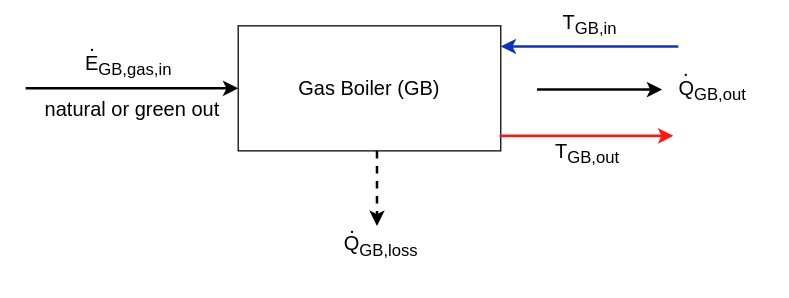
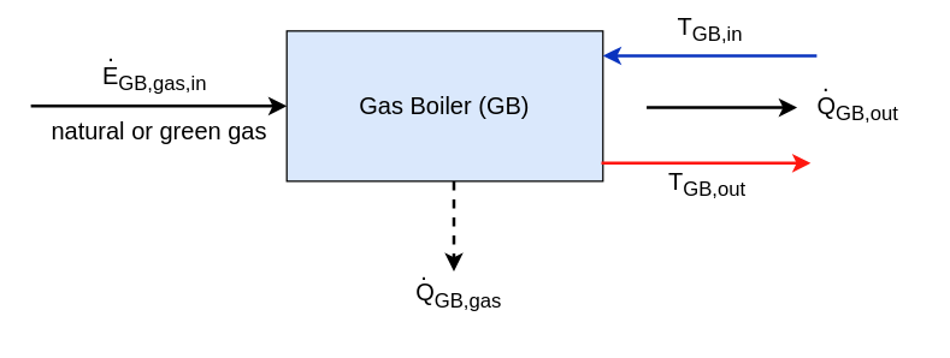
  <mxCell id="0" />
  <mxCell id="1" parent="0" />
  <mxCell id="2" value="" style="endArrow=classic;html=1;rounded=0;fontSize=16;entryX=0;entryY=0.5;entryDx=0;entryDy=0;strokeWidth=2;" edge="1" parent="1" target="12"><mxGeometry width="50" height="50" relative="1" as="geometry"><mxPoint x="20" y="70" as="sourcePoint" /><mxPoint x="130" y="60" as="targetPoint" /></mxGeometry></mxCell>
- <mxCell id="3" value="natural or green out" style="text;html=1;align=center;verticalAlign=middle;resizable=0;points=[];autosize=1;strokeColor=none;fillColor=none;fontSize=16;" vertex="1" parent="1"><mxGeometry x="20" y="72" width="170" height="30" as="geometry" /></mxCell>
+ <mxCell id="3" value="natural or green gas" style="text;html=1;align=center;verticalAlign=middle;resizable=0;points=[];autosize=1;strokeColor=none;fillColor=none;fontSize=16;" vertex="1" parent="1"><mxGeometry x="20" y="72" width="170" height="30" as="geometry" /></mxCell>
  <mxCell id="4" value="&lt;font style=&quot;font-size: 16px;&quot;&gt;E&lt;sub&gt;GB,g&lt;/sub&gt;&lt;sub style=&quot;&quot;&gt;as,in&lt;/sub&gt;&lt;/font&gt;" style="text;html=1;align=center;verticalAlign=middle;resizable=0;points=[];autosize=1;strokeColor=none;fillColor=none;fontSize=16;" vertex="1" parent="1"><mxGeometry x="57" y="32" width="90" height="40" as="geometry" /></mxCell>
  <mxCell id="5" value="." style="text;html=1;align=center;verticalAlign=middle;resizable=0;points=[];autosize=1;strokeColor=none;fillColor=none;fontSize=16;" vertex="1" parent="1"><mxGeometry x="58" y="20" width="30" height="30" as="geometry" /></mxCell>
  <mxCell id="6" value="" style="endArrow=classic;html=1;rounded=0;fontSize=16;strokeWidth=2;" edge="1" parent="1"><mxGeometry width="50" height="50" relative="1" as="geometry"><mxPoint x="429" y="71" as="sourcePoint" /><mxPoint x="529" y="71" as="targetPoint" /></mxGeometry></mxCell>
  <mxCell id="7" value="" style="endArrow=classic;html=1;rounded=0;fontSize=16;strokeWidth=2;dashed=1;" edge="1" parent="1"><mxGeometry width="50" height="50" relative="1" as="geometry"><mxPoint x="301" y="120" as="sourcePoint" /><mxPoint x="301" y="180" as="targetPoint" /></mxGeometry></mxCell>
  <mxCell id="8" value="Q&lt;sub&gt;GB,out&lt;/sub&gt;" style="text;html=1;align=center;verticalAlign=middle;resizable=0;points=[];autosize=1;strokeColor=none;fillColor=none;fontSize=16;" vertex="1" parent="1"><mxGeometry x="529" y="52" width="80" height="40" as="geometry" /></mxCell>
- <mxCell id="9" value="Q&lt;sub&gt;GB,loss&lt;/sub&gt;" style="text;html=1;align=center;verticalAlign=middle;resizable=0;points=[];autosize=1;strokeColor=none;fillColor=none;fontSize=16;" vertex="1" parent="1"><mxGeometry x="264" y="176" width="80" height="40" as="geometry" /></mxCell>
+ <mxCell id="9" value="Q&lt;sub&gt;GB,gas&lt;/sub&gt;" style="text;html=1;align=center;verticalAlign=middle;resizable=0;points=[];autosize=1;strokeColor=none;fillColor=none;fontSize=16;" vertex="1" parent="1"><mxGeometry x="264" y="176" width="80" height="40" as="geometry" /></mxCell>
  <mxCell id="10" value="." style="text;html=1;align=center;verticalAlign=middle;resizable=0;points=[];autosize=1;strokeColor=none;fillColor=none;fontSize=16;" vertex="1" parent="1"><mxGeometry x="266" y="165" width="30" height="30" as="geometry" /></mxCell>
  <mxCell id="11" value="." style="text;html=1;align=center;verticalAlign=middle;resizable=0;points=[];autosize=1;strokeColor=none;fillColor=none;fontSize=16;" vertex="1" parent="1"><mxGeometry x="533" y="40" width="30" height="30" as="geometry" /></mxCell>
- <mxCell id="12" value="&lt;font style=&quot;font-size: 16px;&quot;&gt;Gas Boiler (GB)&lt;/font&gt;" style="rounded=0;whiteSpace=wrap;html=1;" vertex="1" parent="1"><mxGeometry x="190" y="20" width="210" height="100" as="geometry" /></mxCell>
+ <mxCell id="12" value="&lt;font style=&quot;font-size: 16px;&quot;&gt;Gas Boiler (GB)&lt;/font&gt;" style="rounded=0;whiteSpace=wrap;html=1;fillColor=#dae8fc;" vertex="1" parent="1"><mxGeometry x="190" y="20" width="210" height="100" as="geometry" /></mxCell>
  <mxCell id="13" value="" style="endArrow=classic;html=1;rounded=0;fontSize=19;entryX=-0.009;entryY=0.171;entryDx=0;entryDy=0;entryPerimeter=0;fillColor=#dae8fc;strokeColor=#0A34BF;strokeWidth=2;" edge="1" parent="1"><mxGeometry width="50" height="50" relative="1" as="geometry"><mxPoint x="542.03" y="36.5" as="sourcePoint" /><mxPoint x="400" y="36.5" as="targetPoint" /></mxGeometry></mxCell>
  <mxCell id="14" value="&lt;font style=&quot;font-size: 16px;&quot;&gt;T&lt;sub style=&quot;&quot;&gt;GB,in&lt;/sub&gt;&lt;/font&gt;" style="edgeLabel;html=1;align=center;verticalAlign=middle;resizable=0;points=[];fontSize=16;" vertex="1" connectable="0" parent="13"><mxGeometry x="-0.447" y="-1" relative="1" as="geometry"><mxPoint x="-33" y="-17" as="offset" /></mxGeometry></mxCell>
  <mxCell id="15" value="" style="endArrow=classic;html=1;rounded=0;fontSize=19;strokeColor=#FF170F;strokeWidth=2;" edge="1" parent="1"><mxGeometry width="50" height="50" relative="1" as="geometry"><mxPoint x="399" y="108" as="sourcePoint" /><mxPoint x="538" y="108" as="targetPoint" /></mxGeometry></mxCell>
  <mxCell id="16" value="&lt;font style=&quot;font-size: 16px;&quot;&gt;T&lt;sub style=&quot;&quot;&gt;GB,out&lt;/sub&gt;&lt;/font&gt;" style="edgeLabel;html=1;align=center;verticalAlign=middle;resizable=0;points=[];fontSize=16;" vertex="1" connectable="0" parent="15"><mxGeometry x="-0.447" y="-1" relative="1" as="geometry"><mxPoint x="31" y="12" as="offset" /></mxGeometry></mxCell>
